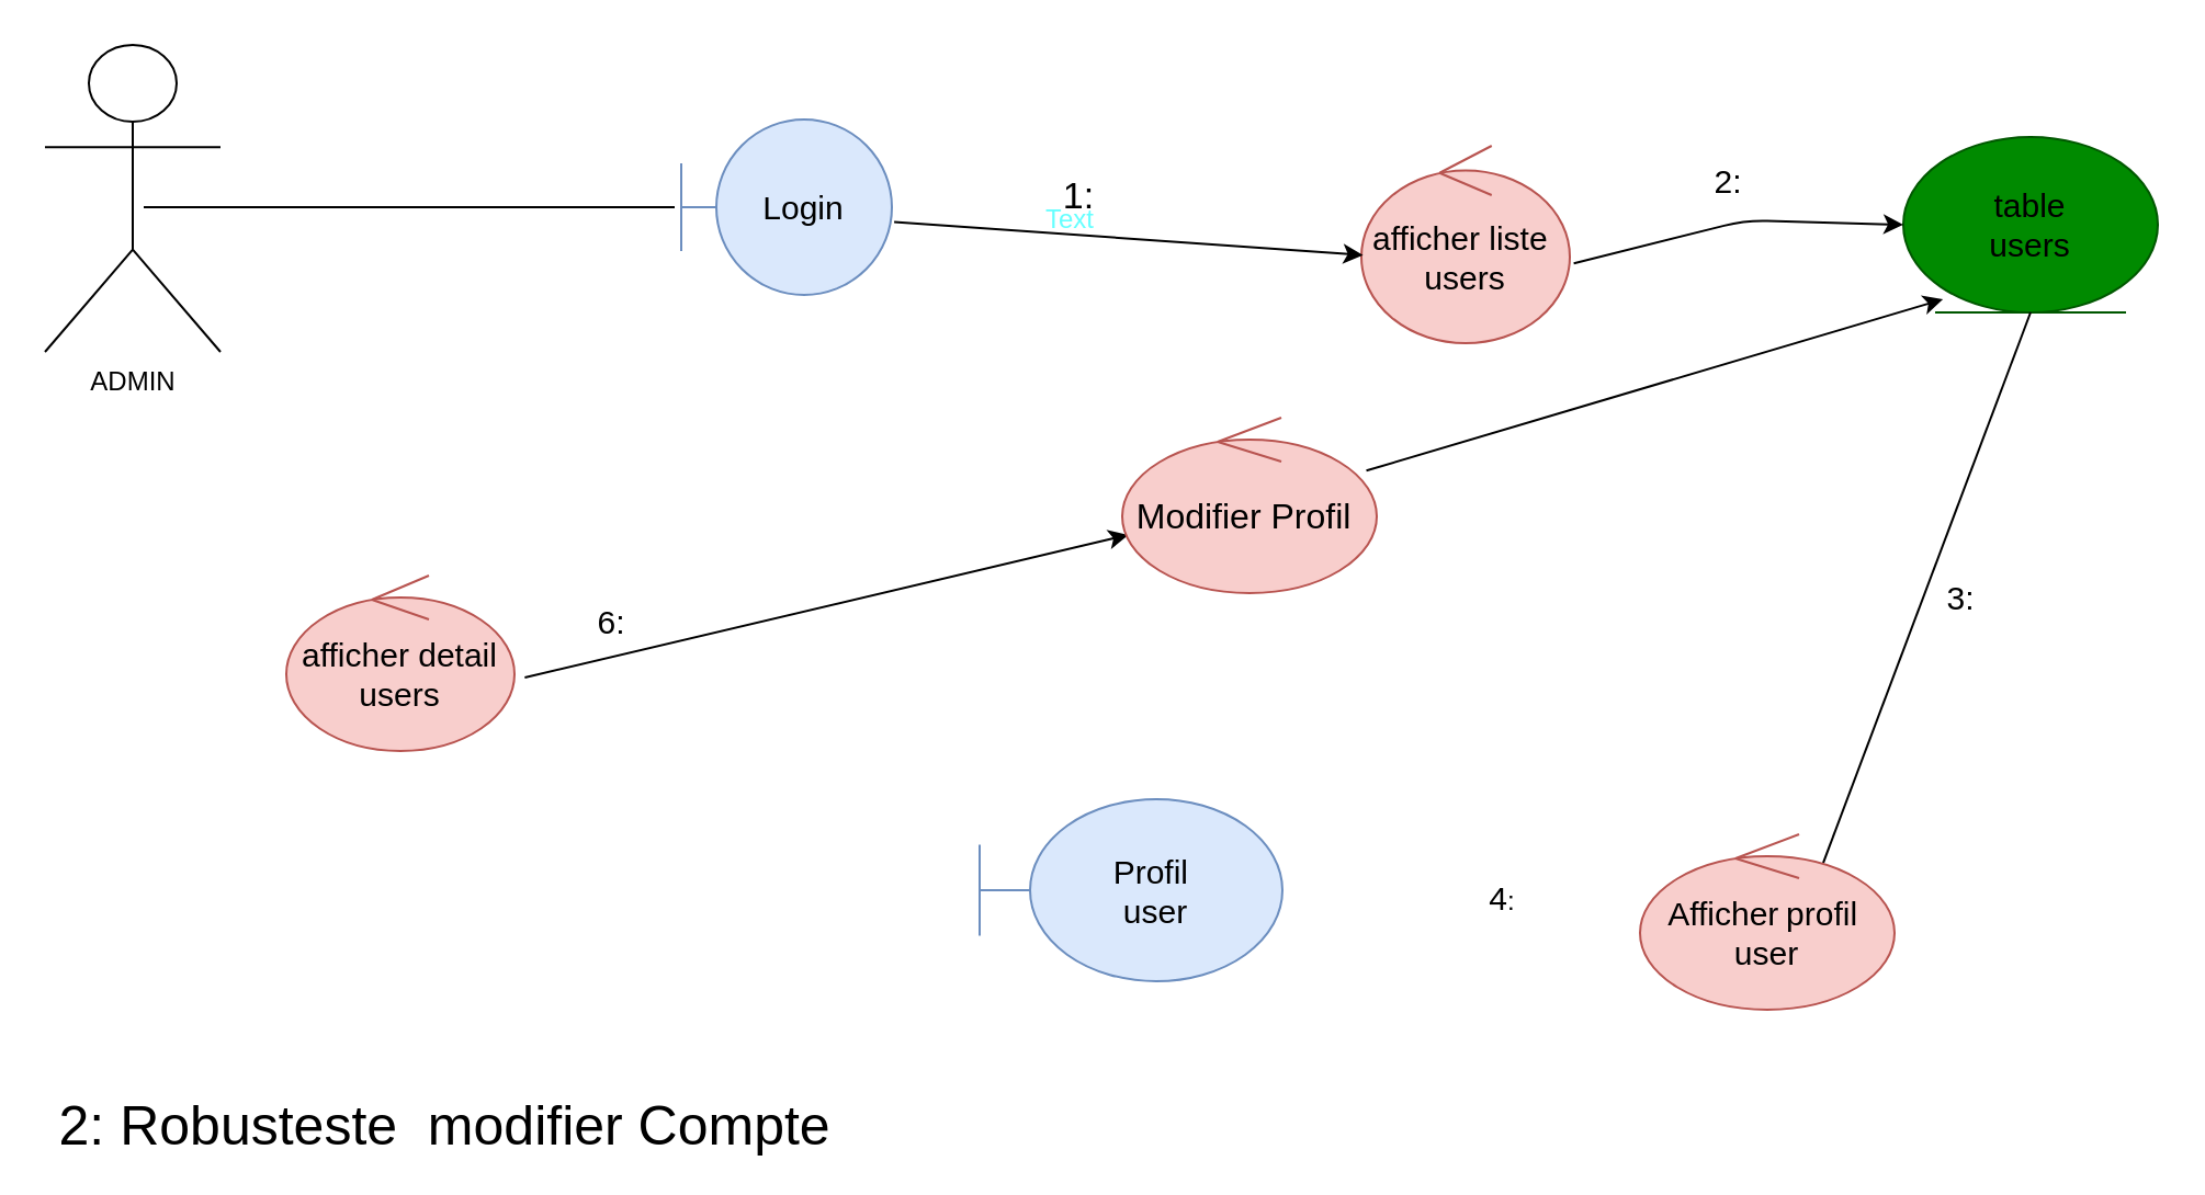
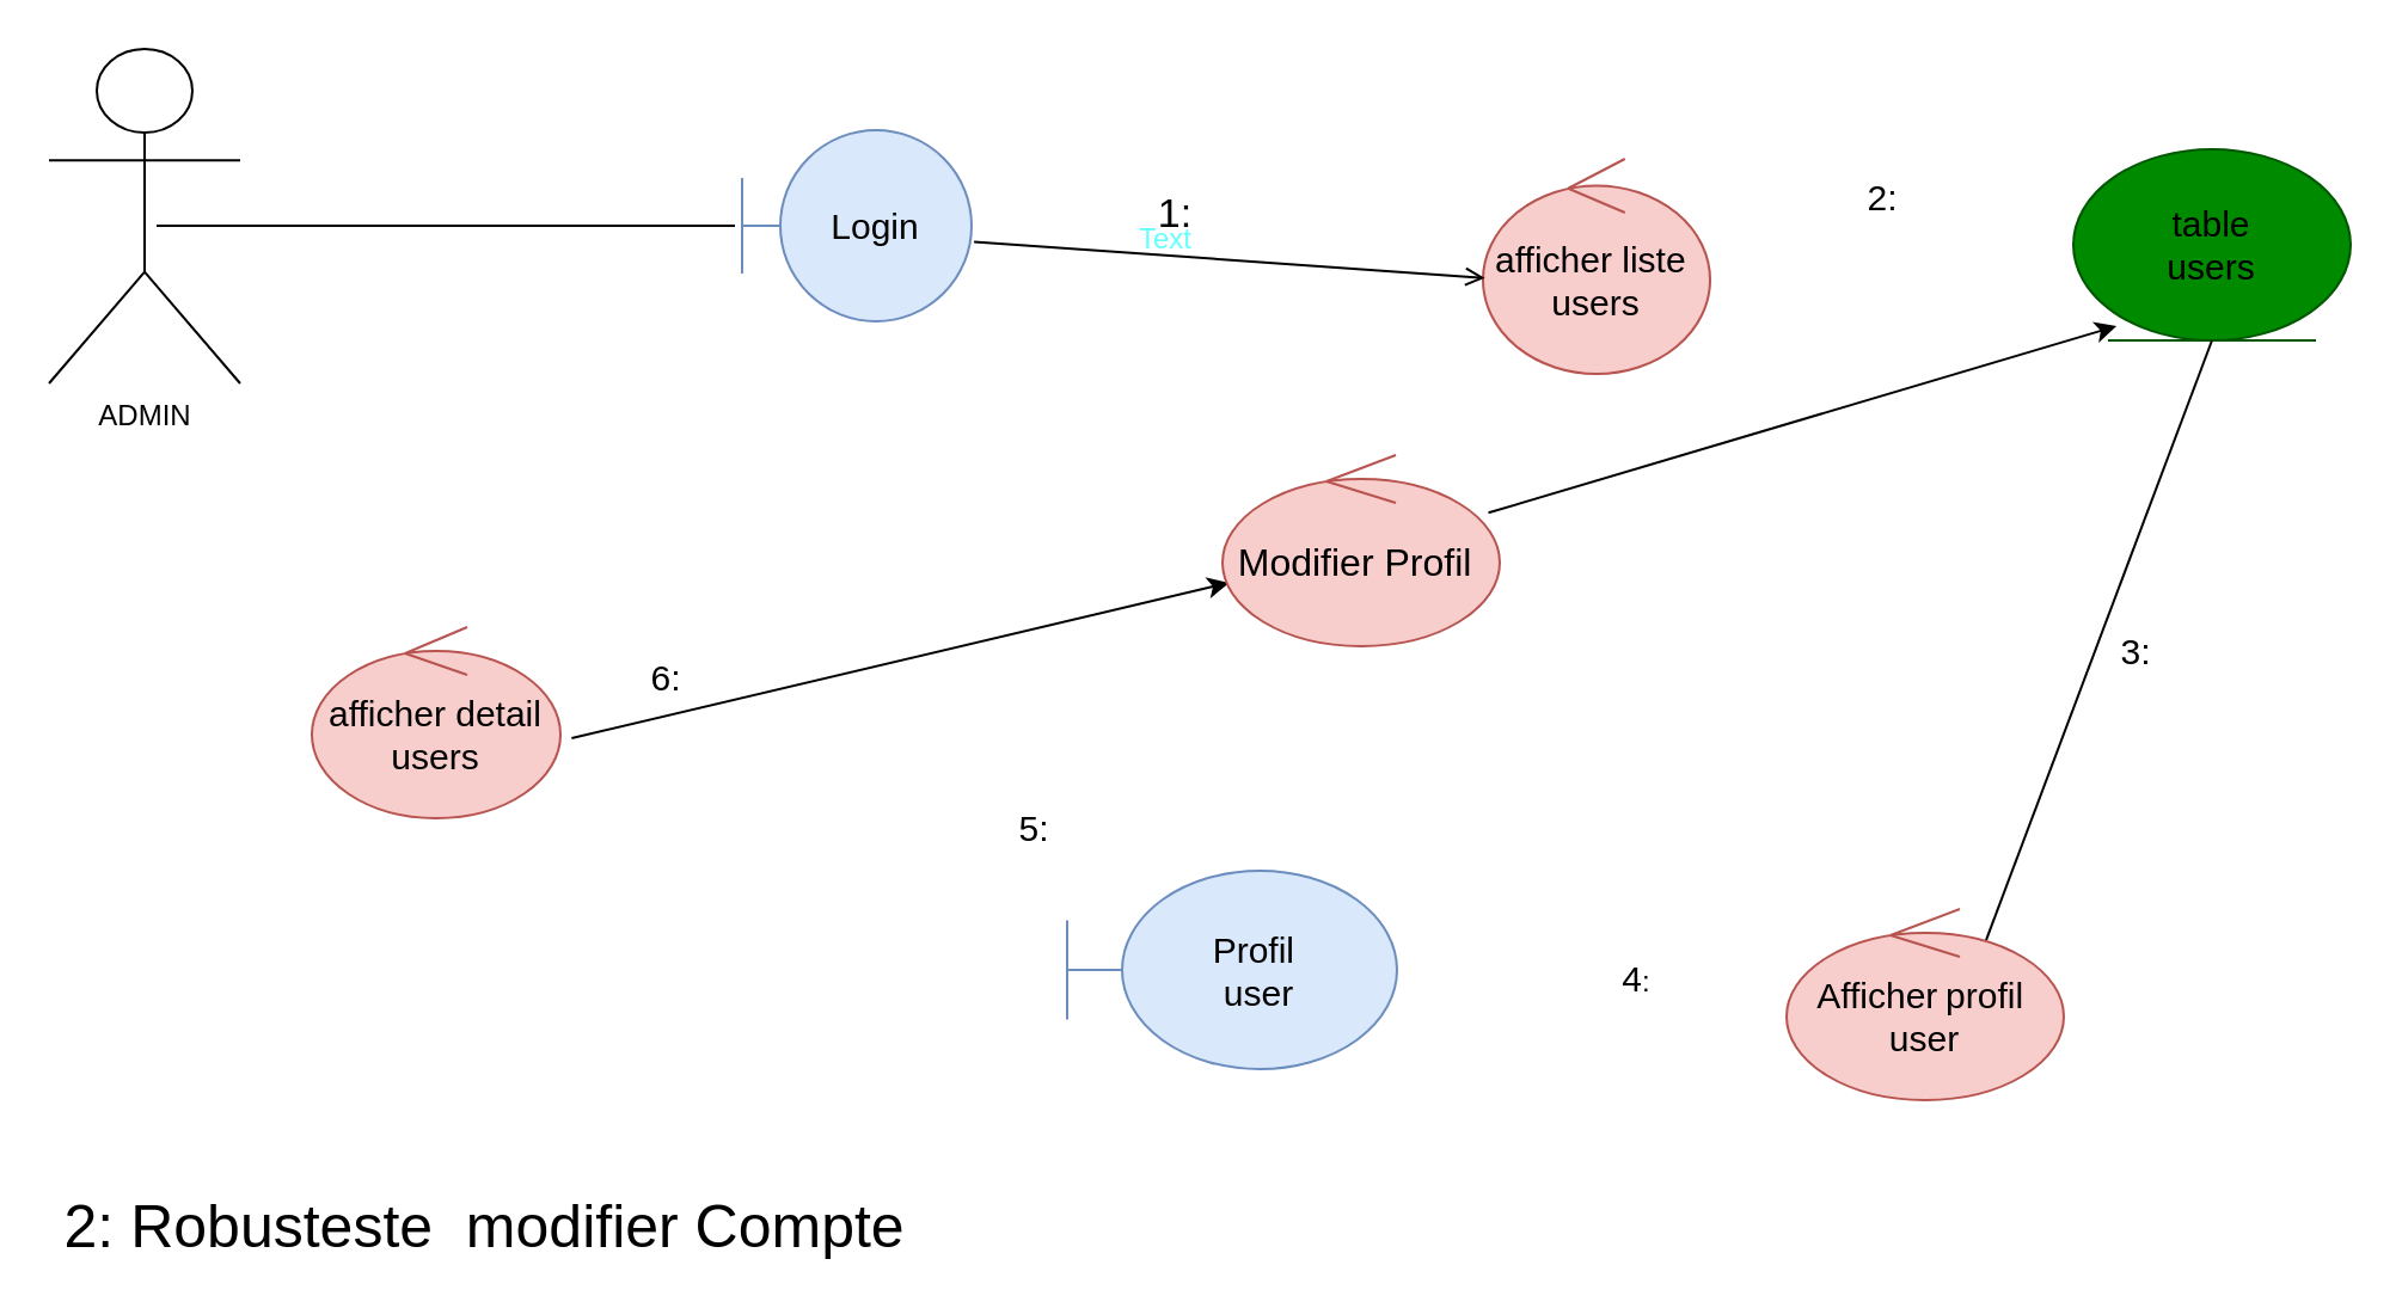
  <mxCell id="0" />
  <mxCell id="1" parent="0" />
  <mxCell id="2" value="ADMIN" style="shape=umlActor;verticalLabelPosition=bottom;labelBackgroundColor=#ffffff;verticalAlign=top;html=1;" vertex="1" parent="1"><mxGeometry x="20" y="20" width="80" height="140" as="geometry" /></mxCell>
  <mxCell id="3" value="" style="line;strokeWidth=1;fillColor=none;align=left;verticalAlign=middle;spacingTop=-1;spacingLeft=3;spacingRight=3;rotatable=0;labelPosition=right;points=[];portConstraint=eastwest;" vertex="1" parent="1"><mxGeometry x="65" y="90" width="242" height="8" as="geometry" /></mxCell>
  <mxCell id="4" value="Text" style="text;html=1;align=center;verticalAlign=middle;resizable=0;points=[];autosize=1;fontColor=#66FFFF;" vertex="1" parent="1"><mxGeometry x="471" y="91" width="32" height="18" as="geometry" /></mxCell>
  <mxCell id="5" value="&lt;font style=&quot;font-size: 17px&quot;&gt;1:&lt;/font&gt;" style="text;html=1;align=center;verticalAlign=middle;resizable=0;points=[];autosize=1;" vertex="1" parent="1"><mxGeometry x="479" y="80" width="24" height="20" as="geometry" /></mxCell>
  <mxCell id="6" value="&lt;font style=&quot;font-size: 15px&quot;&gt;afficher liste&amp;nbsp;&lt;br&gt;users&lt;br&gt;&lt;/font&gt;" style="ellipse;shape=umlControl;whiteSpace=wrap;html=1;strokeColor=#b85450;fillColor=#f8cecc;" vertex="1" parent="1"><mxGeometry x="620" y="66" width="95" height="90" as="geometry" /></mxCell>
  <mxCell id="7" value="&lt;font style=&quot;font-size: 15px&quot;&gt;Login&lt;/font&gt;" style="shape=umlBoundary;whiteSpace=wrap;html=1;strokeColor=#6c8ebf;fillColor=#dae8fc;" vertex="1" parent="1"><mxGeometry x="310" y="54" width="96" height="80" as="geometry" /></mxCell>
  <mxCell id="8" value="&lt;font color=&quot;#000000&quot; style=&quot;font-size: 15px&quot;&gt;table&lt;br&gt;users&lt;br&gt;&lt;/font&gt;" style="ellipse;shape=umlEntity;whiteSpace=wrap;html=1;strokeColor=#005700;fillColor=#008a00;fontColor=#ffffff;" vertex="1" parent="1"><mxGeometry x="867" y="62" width="116" height="80" as="geometry" /></mxCell>
  <mxCell id="9" value="&lt;font color=&quot;#000000&quot; style=&quot;font-size: 15px&quot;&gt;2:&lt;/font&gt;" style="text;html=1;align=center;verticalAlign=middle;resizable=0;points=[];autosize=1;fontColor=#66FFFF;" vertex="1" parent="1"><mxGeometry x="775" y="72" width="23" height="19" as="geometry" /></mxCell>
  <mxCell id="10" value="" style="endArrow=none;html=1;fontColor=#66FFFF;exitX=0.673;exitY=0.013;exitDx=0;exitDy=0;exitPerimeter=0;" edge="1" parent="1"><mxGeometry width="50" height="50" relative="1" as="geometry"><mxPoint x="830.49" y="393.04" as="sourcePoint" /><mxPoint x="925" y="142" as="targetPoint" /></mxGeometry></mxCell>
  <mxCell id="11" value="&lt;font color=&quot;#000000&quot; style=&quot;font-size: 15px&quot;&gt;3:&lt;/font&gt;" style="text;html=1;align=center;verticalAlign=middle;resizable=0;points=[];autosize=1;fontColor=#66FFFF;" vertex="1" parent="1"><mxGeometry x="881" y="262" width="23" height="19" as="geometry" /></mxCell>
  <mxCell id="12" value="&lt;font style=&quot;font-size: 25px&quot;&gt;2: Robusteste&amp;nbsp; modifier Compte&amp;nbsp;&amp;nbsp;&lt;/font&gt;" style="text;html=1;align=center;verticalAlign=middle;resizable=0;points=[];autosize=1;" vertex="1" parent="1"><mxGeometry x="21" y="501" width="376" height="22" as="geometry" /></mxCell>
  <mxCell id="13" value="&lt;font style=&quot;font-size: 15px&quot;&gt;Afficher&lt;/font&gt; &lt;font style=&quot;font-size: 15px&quot;&gt;profil&lt;/font&gt;&amp;nbsp;&lt;br&gt;&lt;font style=&quot;font-size: 15px&quot;&gt;user&lt;/font&gt;" style="ellipse;shape=umlControl;whiteSpace=wrap;html=1;fillColor=#f8cecc;strokeColor=#b85450;" vertex="1" parent="1"><mxGeometry x="747" y="380" width="116" height="80" as="geometry" /></mxCell>
  <mxCell id="14" value="&lt;font style=&quot;font-size: 15px&quot;&gt;Profil&amp;nbsp;&lt;br&gt;user&lt;/font&gt;" style="shape=umlBoundary;whiteSpace=wrap;html=1;fillColor=#dae8fc;strokeColor=#6c8ebf;" vertex="1" parent="1"><mxGeometry x="446" y="364" width="138" height="83" as="geometry" /></mxCell>
- <mxCell id="15" value="" style="endArrow=classic;html=1;entryX=0.008;entryY=0.554;entryDx=0;entryDy=0;entryPerimeter=0;exitX=1.011;exitY=0.584;exitDx=0;exitDy=0;exitPerimeter=0;" edge="1" parent="1" source="7" target="6"><mxGeometry width="50" height="50" relative="1" as="geometry"><mxPoint x="415" y="128" as="sourcePoint" /><mxPoint x="465" y="78" as="targetPoint" /></mxGeometry></mxCell>
- <mxCell id="16" value="" style="endArrow=classic;html=1;entryX=0;entryY=0.5;entryDx=0;entryDy=0;exitX=1.019;exitY=0.596;exitDx=0;exitDy=0;exitPerimeter=0;" edge="1" parent="1" source="6" target="8"><mxGeometry width="50" height="50" relative="1" as="geometry"><mxPoint x="699" y="123" as="sourcePoint" /><mxPoint x="749" y="73" as="targetPoint" /><Array as="points"><mxPoint x="795" y="100" /></Array></mxGeometry></mxCell>
+ <mxCell id="15" value="" style="endArrow=open;html=1;entryX=0.008;entryY=0.554;entryDx=0;entryDy=0;entryPerimeter=0;exitX=1.011;exitY=0.584;exitDx=0;exitDy=0;exitPerimeter=0;" edge="1" parent="1" source="7" target="6"><mxGeometry width="50" height="50" relative="1" as="geometry"><mxPoint x="415" y="128" as="sourcePoint" /><mxPoint x="465" y="78" as="targetPoint" /></mxGeometry></mxCell>
  <mxCell id="17" value="&lt;font style=&quot;font-size: 15px&quot;&gt;afficher detail&lt;br&gt;users&lt;br&gt;&lt;/font&gt;" style="ellipse;shape=umlControl;whiteSpace=wrap;html=1;fillColor=#f8cecc;strokeColor=#b85450;" vertex="1" parent="1"><mxGeometry x="130" y="262" width="104" height="80" as="geometry" /></mxCell>
  <mxCell id="18" value="" style="endArrow=classic;html=1;exitX=1.045;exitY=0.581;exitDx=0;exitDy=0;exitPerimeter=0;entryX=0.024;entryY=0.668;entryDx=0;entryDy=0;entryPerimeter=0;" edge="1" parent="1" source="17" target="22"><mxGeometry width="50" height="50" relative="1" as="geometry"><mxPoint x="351" y="287" as="sourcePoint" /><mxPoint x="432" y="253" as="targetPoint" /></mxGeometry></mxCell>
  <mxCell id="19" value="&lt;font style=&quot;font-size: 15px&quot;&gt;4&lt;/font&gt;:" style="text;html=1;align=center;verticalAlign=middle;resizable=0;points=[];autosize=1;" vertex="1" parent="1"><mxGeometry x="673" y="399" width="22" height="19" as="geometry" /></mxCell>
+ <mxCell id="20" value="&lt;font style=&quot;font-size: 15px&quot;&gt;5:&lt;/font&gt;" style="text;html=1;align=center;verticalAlign=middle;resizable=0;points=[];autosize=1;" vertex="1" parent="1"><mxGeometry x="420" y="336" width="23" height="19" as="geometry" /></mxCell>
  <mxCell id="21" value="&lt;font style=&quot;font-size: 15px&quot;&gt;&lt;font style=&quot;font-size: 15px&quot;&gt;6&lt;/font&gt;:&lt;br&gt;&lt;/font&gt;" style="text;html=1;align=center;verticalAlign=middle;resizable=0;points=[];autosize=1;" vertex="1" parent="1"><mxGeometry x="266" y="273" width="23" height="19" as="geometry" /></mxCell>
  <mxCell id="22" value="&lt;font style=&quot;font-size: 16px&quot;&gt;Modifier Profil&amp;nbsp;&lt;/font&gt;" style="ellipse;shape=umlControl;whiteSpace=wrap;html=1;fillColor=#f8cecc;strokeColor=#b85450;" vertex="1" parent="1"><mxGeometry x="511" y="190" width="116" height="80" as="geometry" /></mxCell>
  <mxCell id="23" value="" style="endArrow=classic;html=1;entryX=0.024;entryY=0.668;entryDx=0;entryDy=0;entryPerimeter=0;" edge="1" parent="1" source="22"><mxGeometry width="50" height="50" relative="1" as="geometry"><mxPoint x="610" y="201.04" as="sourcePoint" /><mxPoint x="885.104" y="136" as="targetPoint" /></mxGeometry></mxCell>
